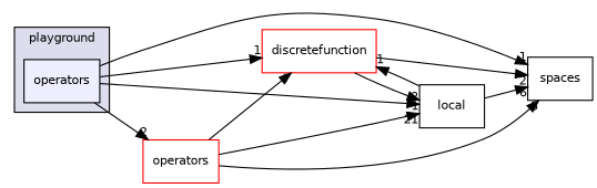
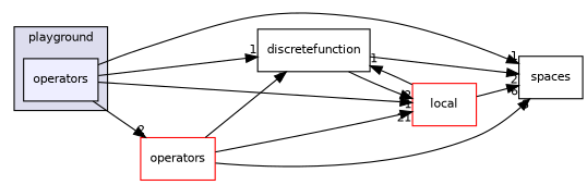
  digraph {
    compound=true
    rankdir=LR
    node [fillcolor=white fontname=Helvetica fontsize=10 shape=box style=filled]
    edge [headlabel=1 labeldistance=1.5 labelfontname=Helvetica labelfontsize=10]
    n1 [fillcolor="#eeeeff" label=operators pencolor=black]
    n2 [color=red label=operators]
-   n3 [label=discretefunction color=red fillcolor="" style=""]
+   n3 [label=discretefunction fillcolor="" style=""]
    n4 [color=black label=spaces]
-   n5 [color=black label=local]
+   n5 [color=red label=local]
    subgraph cluster_1 {
      bgcolor="#ddddee"
      fontname=Helvetica
      fontsize=10
      label=playground
      pencolor=black
      n1
    }
    n1 -> n2 [headlabel=2]
    n1 -> n3
    n1 -> n4
    n1 -> n5 [headlabel=2]
    n2 -> n3 [headlabel=7]
    n2 -> n4 [headlabel=8]
    n2 -> n5 [headlabel=21]
    n3 -> n4 [headlabel=2]
    n3 -> n5
    n5 -> n3
    n5 -> n4 [headlabel=6]
  }
